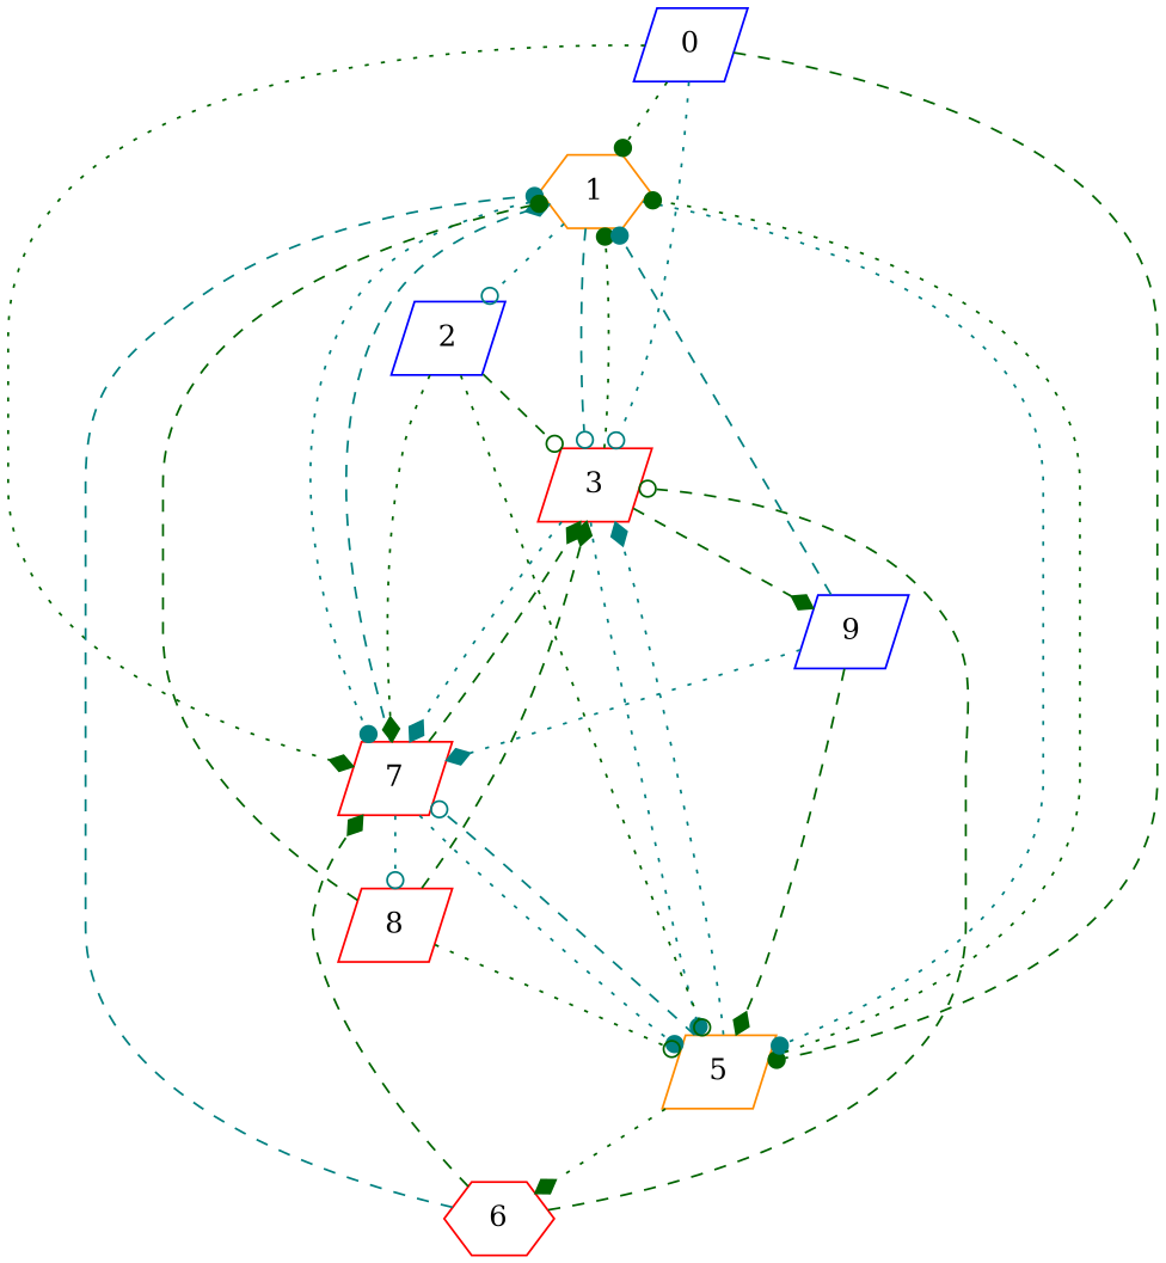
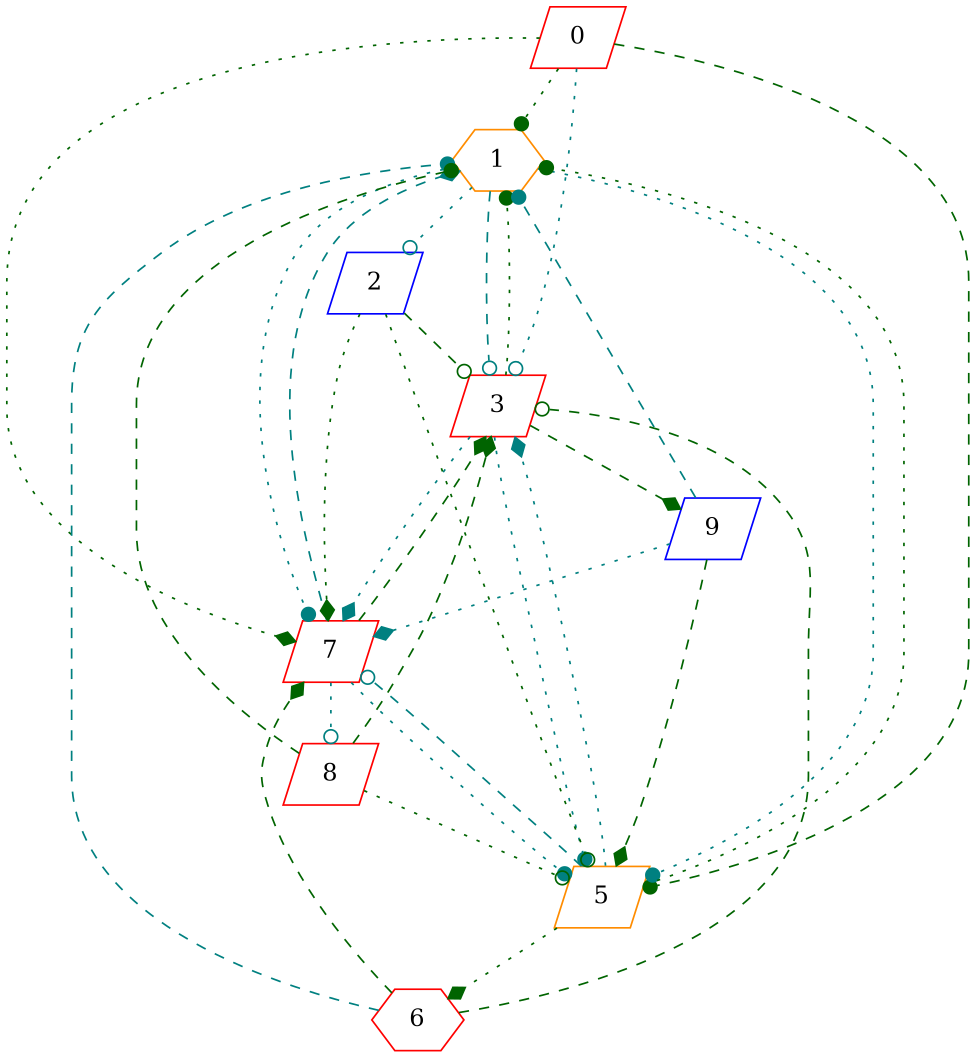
  digraph {
    node [color=red shape=parallelogram]
    edge [arrowhead=diamond color=darkgreen style=dotted]
-   0 [color=blue]
+   0
    1 [color=darkorange shape=hexagon]
    3
    5 [color=darkorange]
    7
    2 [color=blue]
    n7 [color=blue label=9]
    6 [shape=hexagon]
    8
    0 -> 1 [arrowhead=dot]
    0 -> 3 [arrowhead=odot color=teal]
    0 -> 5 [arrowhead=dot style=dashed]
    0 -> 7
    1 -> 3 [arrowhead=odot color=teal style=dashed]
    1 -> 5 [arrowhead=dot color=teal]
    1 -> 7 [arrowhead=dot color=teal]
    1 -> 2 [arrowhead=odot color=teal]
    3 -> 1 [arrowhead=dot]
    3 -> 5 [arrowhead=dot color=teal]
    3 -> 7 [color=teal]
    3 -> n7 [style=dashed]
    5 -> 1 [arrowhead=dot]
    5 -> 3 [color=teal]
    5 -> 7 [arrowhead=odot color=teal style=dashed]
    5 -> 6
    7 -> 1 [color=teal style=dashed]
    7 -> 3 [style=dashed]
    7 -> 5 [arrowhead=dot color=teal]
    7 -> 8 [arrowhead=odot color=teal]
    2 -> 3 [arrowhead=odot style=dashed]
    2 -> 5 [arrowhead=odot]
    2 -> 7
    n7 -> 1 [arrowhead=dot color=teal style=dashed]
    n7 -> 5 [style=dashed]
    n7 -> 7 [color=teal]
    6 -> 1 [arrowhead=dot color=teal style=dashed]
    6 -> 3 [arrowhead=odot style=dashed]
    6 -> 7 [style=dashed]
    8 -> 1 [arrowhead=dot style=dashed]
    8 -> 3 [style=dashed]
    8 -> 5 [arrowhead=odot]
  }
